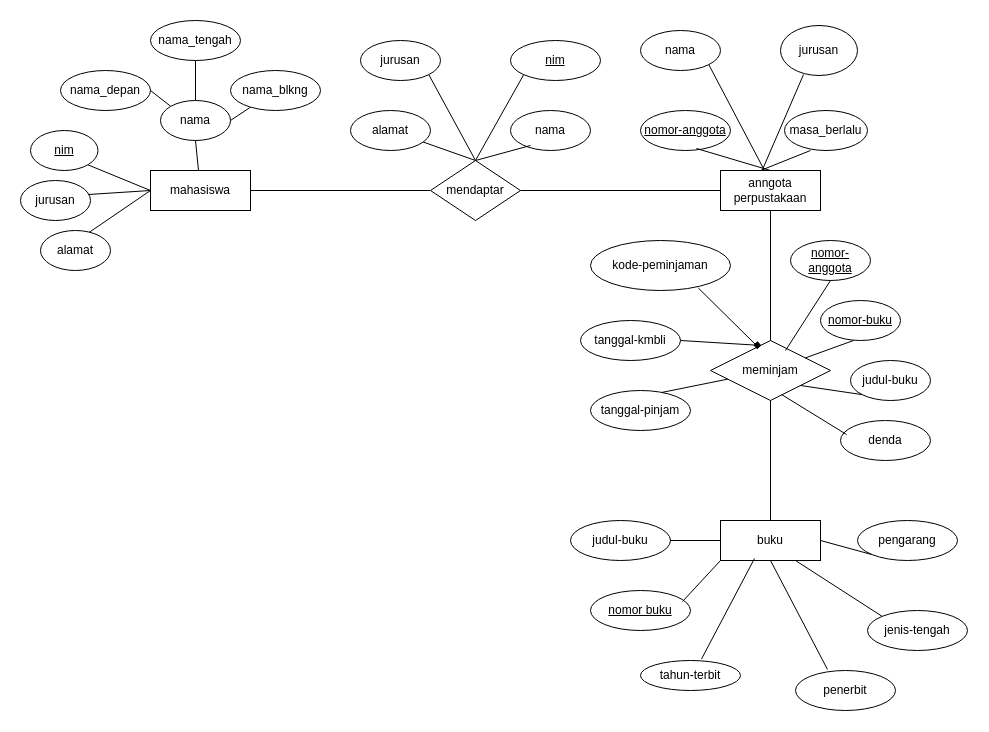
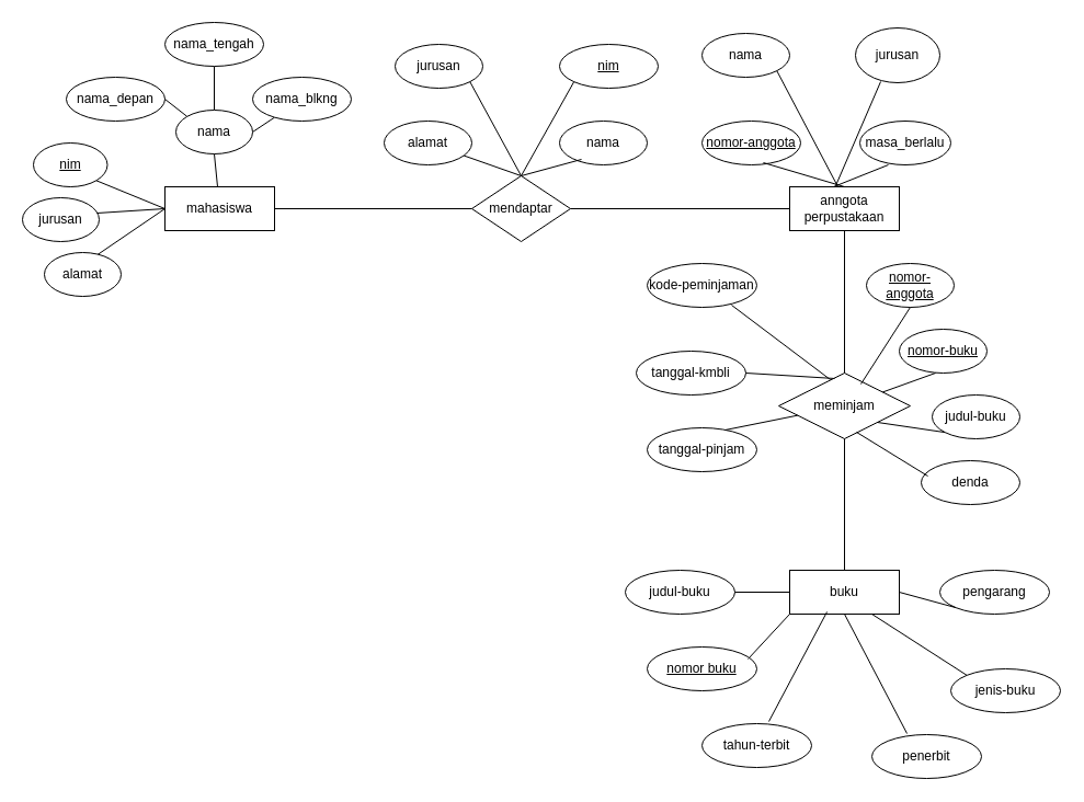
  <mxCell id="0" />
  <mxCell id="1" parent="0" />
  <mxCell id="2" value="mendaptar" style="shape=rhombus;perimeter=rhombusPerimeter;whiteSpace=wrap;html=1;align=center;" vertex="1" parent="1"><mxGeometry x="430" y="160" width="90" height="60" as="geometry" /></mxCell>
  <mxCell id="3" value="anngota&lt;div&gt;perpustakaan&lt;/div&gt;" style="whiteSpace=wrap;html=1;align=center;" vertex="1" parent="1"><mxGeometry x="720" y="170" width="100" height="40" as="geometry" /></mxCell>
  <mxCell id="4" value="" style="endArrow=none;html=1;rounded=0;" edge="1" parent="1" source="5" target="2"><mxGeometry relative="1" as="geometry"><mxPoint x="300" y="190" as="sourcePoint" /><mxPoint x="460" y="190" as="targetPoint" /></mxGeometry></mxCell>
  <mxCell id="5" value="mahasiswa" style="whiteSpace=wrap;html=1;align=center;" vertex="1" parent="1"><mxGeometry x="150" y="170" width="100" height="40" as="geometry" /></mxCell>
  <mxCell id="6" value="" style="endArrow=none;html=1;rounded=0;entryX=0;entryY=0.5;entryDx=0;entryDy=0;exitX=1;exitY=0.5;exitDx=0;exitDy=0;" edge="1" parent="1" source="2" target="3"><mxGeometry relative="1" as="geometry"><mxPoint x="540" y="190" as="sourcePoint" /><mxPoint x="610" y="190" as="targetPoint" /></mxGeometry></mxCell>
  <mxCell id="7" value="meminjam" style="shape=rhombus;perimeter=rhombusPerimeter;whiteSpace=wrap;html=1;align=center;" vertex="1" parent="1"><mxGeometry x="710" y="340" width="120" height="60" as="geometry" /></mxCell>
  <mxCell id="8" value="" style="endArrow=none;html=1;rounded=0;entryX=0.5;entryY=1;entryDx=0;entryDy=0;exitX=0.5;exitY=0;exitDx=0;exitDy=0;" edge="1" parent="1" source="7" target="3"><mxGeometry relative="1" as="geometry"><mxPoint x="620" y="340" as="sourcePoint" /><mxPoint x="690" y="260" as="targetPoint" /></mxGeometry></mxCell>
  <mxCell id="9" value="buku" style="whiteSpace=wrap;html=1;align=center;" vertex="1" parent="1"><mxGeometry x="720" y="520" width="100" height="40" as="geometry" /></mxCell>
  <mxCell id="10" value="" style="endArrow=none;html=1;rounded=0;entryX=0.5;entryY=1;entryDx=0;entryDy=0;exitX=0.5;exitY=0;exitDx=0;exitDy=0;" edge="1" parent="1" source="9" target="7"><mxGeometry relative="1" as="geometry"><mxPoint x="540" y="460" as="sourcePoint" /><mxPoint x="700" y="460" as="targetPoint" /></mxGeometry></mxCell>
  <mxCell id="11" value="nama_depan" style="ellipse;whiteSpace=wrap;html=1;align=center;rotation=0;" vertex="1" parent="1"><mxGeometry x="60" y="70" width="90" height="40" as="geometry" /></mxCell>
  <mxCell id="12" value="" style="endArrow=none;html=1;rounded=0;exitX=0.5;exitY=0;exitDx=0;exitDy=0;entryX=0.5;entryY=1;entryDx=0;entryDy=0;" edge="1" parent="1" source="25" target="18"><mxGeometry relative="1" as="geometry"><mxPoint x="195" y="100" as="sourcePoint" /><mxPoint x="195" y="70" as="targetPoint" /></mxGeometry></mxCell>
  <mxCell id="13" value="" style="endArrow=none;html=1;rounded=0;entryX=0;entryY=0;entryDx=0;entryDy=0;exitX=1;exitY=0.5;exitDx=0;exitDy=0;" edge="1" parent="1" source="11" target="25"><mxGeometry relative="1" as="geometry"><mxPoint x="140" y="100" as="sourcePoint" /><mxPoint x="170.251" y="105.858" as="targetPoint" /></mxGeometry></mxCell>
  <mxCell id="14" value="" style="endArrow=none;html=1;rounded=0;exitX=1;exitY=0.5;exitDx=0;exitDy=0;" edge="1" parent="1" source="25" target="22"><mxGeometry relative="1" as="geometry"><mxPoint x="230" y="120" as="sourcePoint" /><mxPoint x="253.18" y="104.142" as="targetPoint" /></mxGeometry></mxCell>
  <mxCell id="15" value="" style="endArrow=none;html=1;rounded=0;entryX=0;entryY=0.5;entryDx=0;entryDy=0;exitX=1;exitY=1;exitDx=0;exitDy=0;" edge="1" parent="1" source="27" target="5"><mxGeometry relative="1" as="geometry"><mxPoint x="95.99" y="167" as="sourcePoint" /><mxPoint x="200" y="180" as="targetPoint" /></mxGeometry></mxCell>
  <mxCell id="16" value="" style="endArrow=none;html=1;rounded=0;exitX=0.971;exitY=0.35;exitDx=0;exitDy=0;exitPerimeter=0;" edge="1" parent="1" source="23"><mxGeometry relative="1" as="geometry"><mxPoint x="90" y="200" as="sourcePoint" /><mxPoint x="150" y="190" as="targetPoint" /></mxGeometry></mxCell>
  <mxCell id="17" value="" style="endArrow=none;html=1;rounded=0;exitX=0.671;exitY=0.075;exitDx=0;exitDy=0;exitPerimeter=0;" edge="1" parent="1" source="24"><mxGeometry relative="1" as="geometry"><mxPoint x="93.03" y="222" as="sourcePoint" /><mxPoint x="150" y="190" as="targetPoint" /></mxGeometry></mxCell>
  <mxCell id="18" value="nama_tengah" style="ellipse;whiteSpace=wrap;html=1;align=center;rotation=0;" vertex="1" parent="1"><mxGeometry x="150" y="20" width="90" height="40" as="geometry" /></mxCell>
  <mxCell id="19" value="alamat" style="ellipse;whiteSpace=wrap;html=1;align=center;rotation=0;" vertex="1" parent="1"><mxGeometry x="350" y="110" width="80" height="40" as="geometry" /></mxCell>
  <mxCell id="20" value="jurusan" style="ellipse;whiteSpace=wrap;html=1;align=center;rotation=0;" vertex="1" parent="1"><mxGeometry x="360" y="40" width="80" height="40" as="geometry" /></mxCell>
  <mxCell id="21" value="nama" style="ellipse;whiteSpace=wrap;html=1;align=center;rotation=0;" vertex="1" parent="1"><mxGeometry x="510" y="110" width="80" height="40" as="geometry" /></mxCell>
  <mxCell id="22" value="nama_blkng" style="ellipse;whiteSpace=wrap;html=1;align=center;rotation=0;" vertex="1" parent="1"><mxGeometry x="230" y="70" width="90" height="40" as="geometry" /></mxCell>
  <mxCell id="23" value="jurusan" style="ellipse;whiteSpace=wrap;html=1;align=center;rotation=0;" vertex="1" parent="1"><mxGeometry x="20" y="180" width="70" height="40" as="geometry" /></mxCell>
  <mxCell id="24" value="alamat" style="ellipse;whiteSpace=wrap;html=1;align=center;rotation=0;" vertex="1" parent="1"><mxGeometry y="230" width="70" height="40" as="geometry" x="40" /></mxCell>
  <mxCell id="25" value="nama" style="ellipse;whiteSpace=wrap;html=1;align=center;rotation=0;" vertex="1" parent="1"><mxGeometry x="160" y="100" width="70" height="40" as="geometry" /></mxCell>
  <mxCell id="26" value="" style="endArrow=none;html=1;rounded=0;entryX=0.5;entryY=1;entryDx=0;entryDy=0;" edge="1" parent="1" source="5" target="25"><mxGeometry relative="1" as="geometry"><mxPoint x="150" y="160" as="sourcePoint" /><mxPoint x="310" y="160" as="targetPoint" /></mxGeometry></mxCell>
  <mxCell id="27" value="nim" style="ellipse;whiteSpace=wrap;html=1;align=center;fontStyle=4;" vertex="1" parent="1"><mxGeometry x="30" y="130" width="67.5" height="40" as="geometry" /></mxCell>
  <mxCell id="28" value="nim" style="ellipse;whiteSpace=wrap;html=1;align=center;fontStyle=4;" vertex="1" parent="1"><mxGeometry x="510" y="40" width="90" height="40" as="geometry" /></mxCell>
  <mxCell id="29" value="" style="endArrow=none;html=1;rounded=0;exitX=1;exitY=1;exitDx=0;exitDy=0;entryX=0.5;entryY=0;entryDx=0;entryDy=0;" edge="1" parent="1" source="20" target="2"><mxGeometry relative="1" as="geometry"><mxPoint x="320" y="160" as="sourcePoint" /><mxPoint x="480" y="160" as="targetPoint" /></mxGeometry></mxCell>
  <mxCell id="30" value="" style="endArrow=none;html=1;rounded=0;entryX=0;entryY=1;entryDx=0;entryDy=0;exitX=0.5;exitY=0;exitDx=0;exitDy=0;" edge="1" parent="1" source="2" target="28"><mxGeometry relative="1" as="geometry"><mxPoint x="470" y="160" as="sourcePoint" /><mxPoint x="630" y="160" as="targetPoint" /></mxGeometry></mxCell>
  <mxCell id="31" value="" style="endArrow=none;html=1;rounded=0;entryX=0.5;entryY=0;entryDx=0;entryDy=0;" edge="1" parent="1" source="19" target="2"><mxGeometry relative="1" as="geometry"><mxPoint x="320" y="160" as="sourcePoint" /><mxPoint x="470" y="160" as="targetPoint" /></mxGeometry></mxCell>
  <mxCell id="32" value="" style="endArrow=none;html=1;rounded=0;entryX=0.25;entryY=0.875;entryDx=0;entryDy=0;entryPerimeter=0;exitX=0.5;exitY=0;exitDx=0;exitDy=0;" edge="1" parent="1" source="2" target="21"><mxGeometry relative="1" as="geometry"><mxPoint x="470" y="160" as="sourcePoint" /><mxPoint x="630" y="160" as="targetPoint" /></mxGeometry></mxCell>
  <mxCell id="33" value="jurusan" style="ellipse;whiteSpace=wrap;html=1;align=center;" vertex="1" parent="1"><mxGeometry x="780" y="25" width="77" height="50" as="geometry" /></mxCell>
  <mxCell id="34" value="nomor-anggota" style="ellipse;whiteSpace=wrap;html=1;align=center;fontStyle=4;" vertex="1" parent="1"><mxGeometry x="640" y="110" width="90" height="40" as="geometry" /></mxCell>
  <mxCell id="35" value="masa_berlalu" style="ellipse;whiteSpace=wrap;html=1;align=center;" vertex="1" parent="1"><mxGeometry x="784" y="110" width="83" height="40" as="geometry" /></mxCell>
  <mxCell id="36" value="nama" style="ellipse;whiteSpace=wrap;html=1;align=center;" vertex="1" parent="1"><mxGeometry x="640" y="30" width="80" height="40" as="geometry" /></mxCell>
  <mxCell id="37" value="" style="endArrow=none;html=1;rounded=0;exitX=1;exitY=1;exitDx=0;exitDy=0;entryX=0.44;entryY=0;entryDx=0;entryDy=0;entryPerimeter=0;" edge="1" parent="1" source="36" target="3"><mxGeometry relative="1" as="geometry"><mxPoint x="630" y="170" as="sourcePoint" /><mxPoint x="790" y="170" as="targetPoint" /></mxGeometry></mxCell>
  <mxCell id="38" value="" style="endArrow=none;html=1;rounded=0;entryX=0.299;entryY=0.98;entryDx=0;entryDy=0;entryPerimeter=0;exitX=0.42;exitY=-0.025;exitDx=0;exitDy=0;exitPerimeter=0;" edge="1" parent="1" source="3" target="33"><mxGeometry relative="1" as="geometry"><mxPoint x="760" y="170" as="sourcePoint" /><mxPoint x="920" y="170" as="targetPoint" /></mxGeometry></mxCell>
  <mxCell id="39" value="" style="endArrow=none;html=1;rounded=0;exitX=0.622;exitY=0.95;exitDx=0;exitDy=0;exitPerimeter=0;entryX=0.5;entryY=0;entryDx=0;entryDy=0;entryPerimeter=0;" edge="1" parent="1" source="34" target="3"><mxGeometry relative="1" as="geometry"><mxPoint x="600" y="170" as="sourcePoint" /><mxPoint x="760" y="170" as="targetPoint" /></mxGeometry></mxCell>
  <mxCell id="40" value="" style="endArrow=none;html=1;rounded=0;entryX=0.313;entryY=1;entryDx=0;entryDy=0;entryPerimeter=0;" edge="1" parent="1" target="35"><mxGeometry relative="1" as="geometry"><mxPoint x="760" y="170" as="sourcePoint" /><mxPoint x="920" y="170" as="targetPoint" /></mxGeometry></mxCell>
  <mxCell id="41" value="tanggal-kmbli" style="ellipse;whiteSpace=wrap;html=1;align=center;" vertex="1" parent="1"><mxGeometry x="580" y="320" width="100" height="40" as="geometry" /></mxCell>
- <mxCell id="42" value="kode-peminjaman" style="ellipse;whiteSpace=wrap;html=1;align=center;" vertex="1" parent="1"><mxGeometry x="590" y="240" width="140" height="50" as="geometry" /></mxCell>
+ <mxCell id="42" value="kode-peminjaman" style="ellipse;whiteSpace=wrap;html=1;align=center;" vertex="1" parent="1"><mxGeometry x="590" y="240" width="100" height="40" as="geometry" /></mxCell>
  <mxCell id="43" value="tanggal-pinjam" style="ellipse;whiteSpace=wrap;html=1;align=center;" vertex="1" parent="1"><mxGeometry x="590" y="390" width="100" height="40" as="geometry" /></mxCell>
  <mxCell id="44" value="" style="endArrow=none;html=1;rounded=0;entryX=0.392;entryY=0.1;entryDx=0;entryDy=0;entryPerimeter=0;exitX=0.77;exitY=0.95;exitDx=0;exitDy=0;exitPerimeter=0;" edge="1" parent="1" source="42" target="7"><mxGeometry relative="1" as="geometry"><mxPoint x="640" y="280" as="sourcePoint" /><mxPoint x="800" y="280" as="targetPoint" /></mxGeometry></mxCell>
- <mxCell id="45" value="" style="endArrow=diamond;html=1;rounded=0;entryX=0.425;entryY=0.083;entryDx=0;entryDy=0;entryPerimeter=0;exitX=1;exitY=0.5;exitDx=0;exitDy=0;" edge="1" parent="1" source="41" target="7"><mxGeometry relative="1" as="geometry"><mxPoint x="680" y="340" as="sourcePoint" /><mxPoint x="840" y="340" as="targetPoint" /></mxGeometry></mxCell>
+ <mxCell id="45" value="" style="endArrow=none;html=1;rounded=0;entryX=0.425;entryY=0.083;entryDx=0;entryDy=0;entryPerimeter=0;exitX=1;exitY=0.5;exitDx=0;exitDy=0;" edge="1" parent="1" source="41" target="7"><mxGeometry relative="1" as="geometry"><mxPoint x="680" y="340" as="sourcePoint" /><mxPoint x="840" y="340" as="targetPoint" /></mxGeometry></mxCell>
  <mxCell id="46" value="" style="endArrow=none;html=1;rounded=0;exitX=0.71;exitY=0.05;exitDx=0;exitDy=0;exitPerimeter=0;" edge="1" parent="1" source="43" target="7"><mxGeometry relative="1" as="geometry"><mxPoint x="560" y="380" as="sourcePoint" /><mxPoint x="720" y="380" as="targetPoint" /></mxGeometry></mxCell>
  <mxCell id="47" value="nomor-anggota" style="ellipse;whiteSpace=wrap;html=1;align=center;fontStyle=4;" vertex="1" parent="1"><mxGeometry x="790" y="240" width="80" height="40" as="geometry" /></mxCell>
  <mxCell id="48" value="nomor-buku" style="ellipse;whiteSpace=wrap;html=1;align=center;fontStyle=4;" vertex="1" parent="1"><mxGeometry x="820" y="300" width="80" height="40" as="geometry" /></mxCell>
  <mxCell id="49" value="judul-buku" style="ellipse;whiteSpace=wrap;html=1;align=center;" vertex="1" parent="1"><mxGeometry x="850" y="360" width="80" height="40" as="geometry" /></mxCell>
  <mxCell id="50" value="denda" style="ellipse;whiteSpace=wrap;html=1;align=center;" vertex="1" parent="1"><mxGeometry x="840" y="420" width="90" height="40" as="geometry" /></mxCell>
  <mxCell id="51" value="" style="endArrow=none;html=1;rounded=0;exitX=0.625;exitY=0.167;exitDx=0;exitDy=0;exitPerimeter=0;entryX=0.5;entryY=1;entryDx=0;entryDy=0;" edge="1" parent="1" source="7" target="47"><mxGeometry relative="1" as="geometry"><mxPoint x="680" y="280" as="sourcePoint" /><mxPoint x="840" y="280" as="targetPoint" /></mxGeometry></mxCell>
  <mxCell id="52" value="" style="endArrow=none;html=1;rounded=0;entryX=0.413;entryY=1;entryDx=0;entryDy=0;entryPerimeter=0;" edge="1" parent="1" source="7" target="48"><mxGeometry relative="1" as="geometry"><mxPoint x="800" y="350" as="sourcePoint" /><mxPoint x="950" y="350" as="targetPoint" /></mxGeometry></mxCell>
  <mxCell id="53" value="" style="endArrow=none;html=1;rounded=0;exitX=1;exitY=1;exitDx=0;exitDy=0;entryX=0;entryY=1;entryDx=0;entryDy=0;" edge="1" parent="1" source="7" target="49"><mxGeometry relative="1" as="geometry"><mxPoint x="700" y="390" as="sourcePoint" /><mxPoint x="860" y="390" as="targetPoint" /></mxGeometry></mxCell>
  <mxCell id="54" value="" style="endArrow=none;html=1;rounded=0;exitX=0.592;exitY=0.9;exitDx=0;exitDy=0;exitPerimeter=0;entryX=0.067;entryY=0.35;entryDx=0;entryDy=0;entryPerimeter=0;" edge="1" parent="1" source="7" target="50"><mxGeometry relative="1" as="geometry"><mxPoint x="690" y="440" as="sourcePoint" /><mxPoint x="850" y="440" as="targetPoint" /></mxGeometry></mxCell>
  <mxCell id="55" value="judul-buku" style="ellipse;whiteSpace=wrap;html=1;align=center;" vertex="1" parent="1"><mxGeometry x="570" y="520" width="100" height="40" as="geometry" /></mxCell>
  <mxCell id="56" value="nomor buku" style="ellipse;whiteSpace=wrap;html=1;align=center;fontStyle=4;" vertex="1" parent="1"><mxGeometry x="590" y="590" width="100" height="40" as="geometry" /></mxCell>
- <mxCell id="57" value="tahun-terbit" style="ellipse;whiteSpace=wrap;html=1;align=center;" vertex="1" parent="1"><mxGeometry x="640" y="660" width="100" height="30" as="geometry" /></mxCell>
+ <mxCell id="57" value="tahun-terbit" style="ellipse;whiteSpace=wrap;html=1;align=center;" vertex="1" parent="1"><mxGeometry x="640" y="660" width="100" height="40" as="geometry" /></mxCell>
  <mxCell id="58" value="penerbit" style="ellipse;whiteSpace=wrap;html=1;align=center;" vertex="1" parent="1"><mxGeometry x="795" y="670" width="100" height="40" as="geometry" /></mxCell>
- <mxCell id="59" value="jenis-tengah" style="ellipse;whiteSpace=wrap;html=1;align=center;" vertex="1" parent="1"><mxGeometry x="867" y="610" width="100" height="40" as="geometry" /></mxCell>
+ <mxCell id="59" value="jenis-buku" style="ellipse;whiteSpace=wrap;html=1;align=center;" vertex="1" parent="1"><mxGeometry x="867" y="610" width="100" height="40" as="geometry" /></mxCell>
  <mxCell id="60" value="pengarang" style="ellipse;whiteSpace=wrap;html=1;align=center;" vertex="1" parent="1"><mxGeometry x="857" y="520" width="100" height="40" as="geometry" /></mxCell>
  <mxCell id="61" value="" style="endArrow=none;html=1;rounded=0;" edge="1" parent="1" source="55"><mxGeometry relative="1" as="geometry"><mxPoint x="680" y="540" as="sourcePoint" /><mxPoint x="720" y="540" as="targetPoint" /></mxGeometry></mxCell>
  <mxCell id="62" value="" style="endArrow=none;html=1;rounded=0;exitX=0.92;exitY=0.275;exitDx=0;exitDy=0;exitPerimeter=0;entryX=0;entryY=1;entryDx=0;entryDy=0;" edge="1" parent="1" source="56" target="9"><mxGeometry relative="1" as="geometry"><mxPoint x="560" y="560" as="sourcePoint" /><mxPoint x="720" y="560" as="targetPoint" /></mxGeometry></mxCell>
  <mxCell id="63" value="" style="endArrow=none;html=1;rounded=0;entryX=0.34;entryY=0.95;entryDx=0;entryDy=0;entryPerimeter=0;exitX=0.61;exitY=-0.05;exitDx=0;exitDy=0;exitPerimeter=0;" edge="1" parent="1" source="57" target="9"><mxGeometry relative="1" as="geometry"><mxPoint x="690" y="660" as="sourcePoint" /><mxPoint x="850" y="660" as="targetPoint" /></mxGeometry></mxCell>
  <mxCell id="64" value="" style="endArrow=none;html=1;rounded=0;exitX=0.5;exitY=1;exitDx=0;exitDy=0;entryX=0.32;entryY=-0.025;entryDx=0;entryDy=0;entryPerimeter=0;" edge="1" parent="1" source="9" target="58"><mxGeometry relative="1" as="geometry"><mxPoint x="760" y="560" as="sourcePoint" /><mxPoint x="820" y="670" as="targetPoint" /></mxGeometry></mxCell>
  <mxCell id="65" value="" style="endArrow=none;html=1;rounded=0;exitX=0.75;exitY=1;exitDx=0;exitDy=0;entryX=0;entryY=0;entryDx=0;entryDy=0;" edge="1" parent="1" source="9" target="59"><mxGeometry relative="1" as="geometry"><mxPoint x="730" y="610" as="sourcePoint" /><mxPoint x="890" y="610" as="targetPoint" /></mxGeometry></mxCell>
  <mxCell id="66" value="" style="endArrow=none;html=1;rounded=0;entryX=0;entryY=1;entryDx=0;entryDy=0;exitX=1;exitY=0.5;exitDx=0;exitDy=0;" edge="1" parent="1" source="9" target="60"><mxGeometry relative="1" as="geometry"><mxPoint x="820" y="540" as="sourcePoint" /><mxPoint x="980" y="540" as="targetPoint" /></mxGeometry></mxCell>
